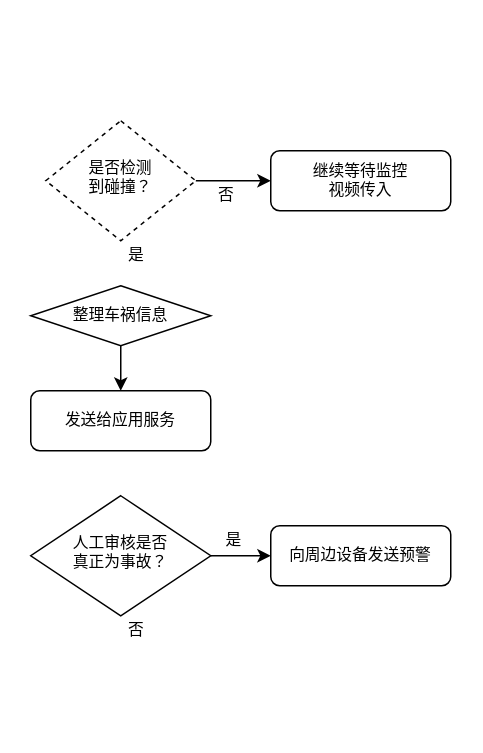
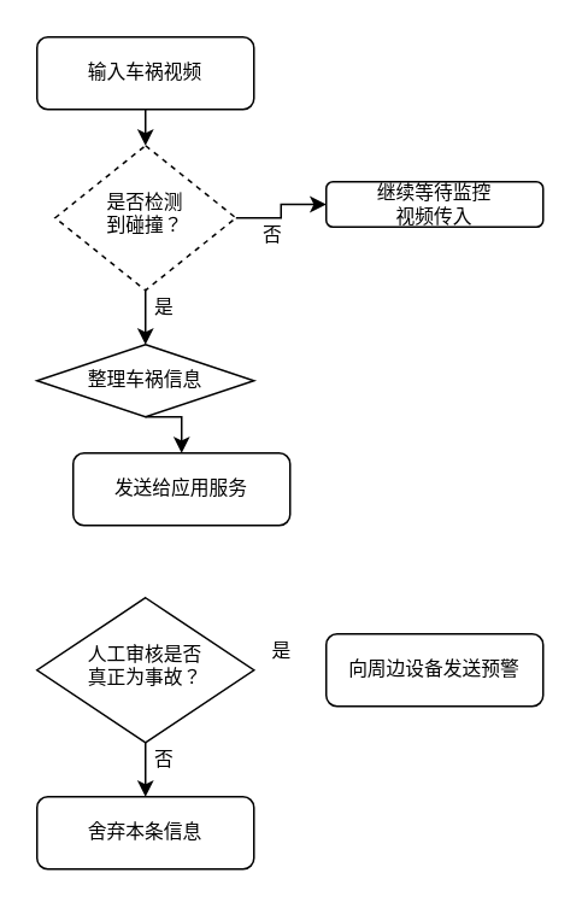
  <mxCell id="0" />
  <mxCell id="1" parent="0" />
+ <mxCell id="2" style="edgeStyle=orthogonalEdgeStyle;rounded=0;orthogonalLoop=1;jettySize=auto;html=1;exitX=0.5;exitY=1;exitDx=0;exitDy=0;entryX=0.5;entryY=0;entryDx=0;entryDy=0;fontFamily=宋体;fontSize=10.5;" edge="1" parent="1" source="3" target="6"><mxGeometry relative="1" as="geometry" /></mxCell>
+ <mxCell id="3" value="输入车祸视频" style="rounded=1;whiteSpace=wrap;html=1;fontSize=10.5;glass=0;strokeWidth=1;shadow=0;fontFamily=宋体;" parent="1" vertex="1"><mxGeometry x="20" y="20" width="120" height="40" as="geometry" /></mxCell>
+ <mxCell id="4" style="edgeStyle=orthogonalEdgeStyle;rounded=0;orthogonalLoop=1;jettySize=auto;html=1;exitX=0.5;exitY=1;exitDx=0;exitDy=0;fontFamily=宋体;fontSize=10.5;" edge="1" parent="1" source="6" target="14"><mxGeometry relative="1" as="geometry" /></mxCell>
  <mxCell id="5" style="edgeStyle=orthogonalEdgeStyle;rounded=0;orthogonalLoop=1;jettySize=auto;html=1;exitX=1;exitY=0.5;exitDx=0;exitDy=0;entryX=0;entryY=0.5;entryDx=0;entryDy=0;fontFamily=宋体;fontSize=10.5;" edge="1" parent="1" source="6" target="7"><mxGeometry relative="1" as="geometry" /></mxCell>
  <mxCell id="6" value="是否检测&lt;br style=&quot;font-size: 10.5px;&quot;&gt;到碰撞？" style="rhombus;whiteSpace=wrap;html=1;shadow=0;fontFamily=宋体;fontSize=10.5;align=center;strokeWidth=1;spacing=6;spacingTop=-4;dashed=1;" parent="1" vertex="1"><mxGeometry x="30" y="80" width="100" height="80" as="geometry" /></mxCell>
- <mxCell id="7" value="继续等待监控&lt;br style=&quot;font-size: 10.5px;&quot;&gt;视频传入" style="rounded=1;whiteSpace=wrap;html=1;fontSize=10.5;glass=0;strokeWidth=1;shadow=0;fontFamily=宋体;" parent="1" vertex="1"><mxGeometry x="180" y="100" width="120" height="40" as="geometry" /></mxCell>
- <mxCell id="8" style="edgeStyle=orthogonalEdgeStyle;rounded=0;orthogonalLoop=1;jettySize=auto;html=1;exitX=1;exitY=0.5;exitDx=0;exitDy=0;entryX=0;entryY=0.5;entryDx=0;entryDy=0;fontFamily=宋体;fontSize=10.5;" edge="1" parent="1" source="10" target="12"><mxGeometry relative="1" as="geometry" /></mxCell>
+ <mxCell id="7" value="继续等待监控&lt;br style=&quot;font-size: 10.5px;&quot;&gt;视频传入" style="rounded=1;whiteSpace=wrap;html=1;fontSize=10.5;glass=0;strokeWidth=1;shadow=0;fontFamily=宋体;" parent="1" vertex="1"><mxGeometry x="180" y="100" width="120" height="25" as="geometry" /></mxCell>
+ <mxCell id="9" style="edgeStyle=orthogonalEdgeStyle;rounded=0;orthogonalLoop=1;jettySize=auto;html=1;exitX=0.5;exitY=1;exitDx=0;exitDy=0;entryX=0.5;entryY=0;entryDx=0;entryDy=0;fontFamily=宋体;fontSize=10.5;" edge="1" parent="1" source="10" target="11"><mxGeometry relative="1" as="geometry" /></mxCell>
  <mxCell id="10" value="人工审核是否&lt;br style=&quot;font-size: 10.5px;&quot;&gt;真正为事故？" style="rhombus;whiteSpace=wrap;html=1;shadow=0;fontFamily=宋体;fontSize=10.5;align=center;strokeWidth=1;spacing=6;spacingTop=-4;" vertex="1" parent="1"><mxGeometry x="20" y="330" width="120" height="80" as="geometry" /></mxCell>
+ <mxCell id="11" value="舍弃本条信息" style="rounded=1;whiteSpace=wrap;html=1;fontSize=10.5;glass=0;strokeWidth=1;shadow=0;fontFamily=宋体;" vertex="1" parent="1"><mxGeometry x="20" y="440" width="120" height="40" as="geometry" /></mxCell>
  <mxCell id="12" value="向周边设备发送预警" style="rounded=1;whiteSpace=wrap;html=1;fontSize=10.5;glass=0;strokeWidth=1;shadow=0;fontFamily=宋体;" vertex="1" parent="1"><mxGeometry x="180" y="350" width="120" height="40" as="geometry" /></mxCell>
  <mxCell id="13" style="edgeStyle=orthogonalEdgeStyle;rounded=0;orthogonalLoop=1;jettySize=auto;html=1;exitX=0.5;exitY=1;exitDx=0;exitDy=0;entryX=0.5;entryY=0;entryDx=0;entryDy=0;fontFamily=宋体;fontSize=10.5;" edge="1" parent="1" source="14" target="15"><mxGeometry relative="1" as="geometry" /></mxCell>
  <mxCell id="14" value="整理车祸信息" style="rhombus;whiteSpace=wrap;html=1;fontSize=10.5;glass=0;strokeWidth=1;shadow=0;fontFamily=宋体;" vertex="1" parent="1"><mxGeometry x="20" y="190" width="120" height="40" as="geometry" /></mxCell>
- <mxCell id="15" value="发送给应用服务" style="rounded=1;whiteSpace=wrap;html=1;fontSize=10.5;glass=0;strokeWidth=1;shadow=0;fontFamily=宋体;" vertex="1" parent="1"><mxGeometry x="20" y="260" width="120" height="40" as="geometry" /></mxCell>
+ <mxCell id="15" value="发送给应用服务" style="rounded=1;whiteSpace=wrap;html=1;fontSize=10.5;glass=0;strokeWidth=1;shadow=0;fontFamily=宋体;" vertex="1" parent="1"><mxGeometry x="40" y="250" width="120" height="40" as="geometry" /></mxCell>
  <mxCell id="16" value="否" style="text;html=1;align=center;verticalAlign=middle;resizable=0;points=[];autosize=1;strokeColor=none;fillColor=none;fontSize=10.5;fontFamily=宋体;" vertex="1" parent="1"><mxGeometry x="135" y="120" width="30" height="20" as="geometry" /></mxCell>
  <mxCell id="17" value="是" style="text;html=1;align=center;verticalAlign=middle;resizable=0;points=[];autosize=1;strokeColor=none;fillColor=none;fontSize=10.5;fontFamily=宋体;" vertex="1" parent="1"><mxGeometry x="75" y="160" width="30" height="20" as="geometry" /></mxCell>
  <mxCell id="18" value="是" style="text;html=1;align=center;verticalAlign=middle;resizable=0;points=[];autosize=1;strokeColor=none;fillColor=none;fontSize=10.5;fontFamily=宋体;" vertex="1" parent="1"><mxGeometry x="140" y="350" width="30" height="20" as="geometry" /></mxCell>
  <mxCell id="19" value="否" style="text;html=1;align=center;verticalAlign=middle;resizable=0;points=[];autosize=1;strokeColor=none;fillColor=none;fontSize=10.5;fontFamily=宋体;" vertex="1" parent="1"><mxGeometry x="75" y="410" width="30" height="20" as="geometry" /></mxCell>
